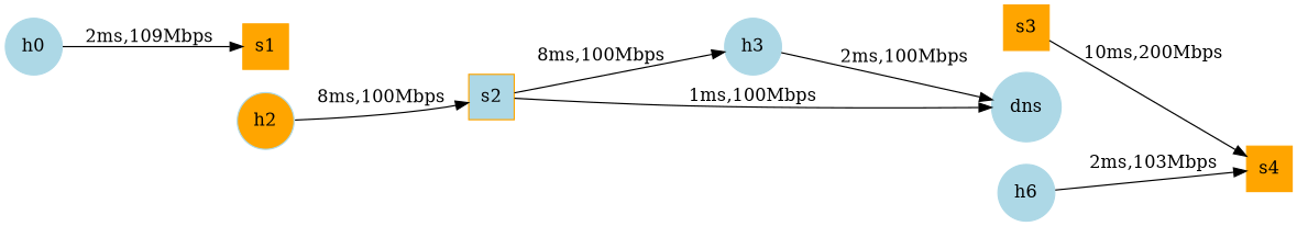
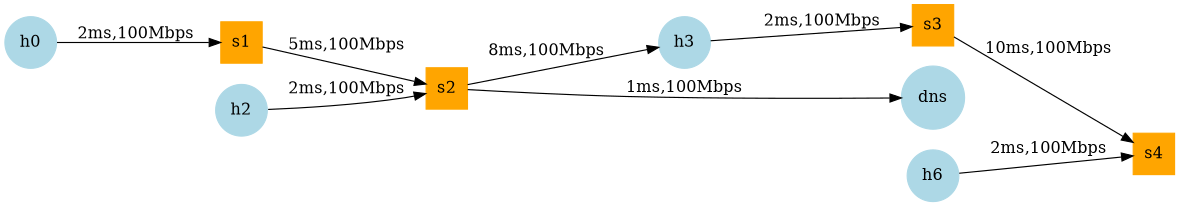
  digraph {
    rankdir=LR
    node [color=lightblue shape=circle style=filled]
    n1 [label=h0]
    n2 [color=orange label=s1 shape=square]
-   n3 [color=orange label=s2 shape=square fillcolor=lightblue]
-   n4 [label=h2 fillcolor=orange]
+   n3 [color=orange label=s2 shape=square]
+   n4 [label=h2]
    n5 [label=h3]
    n6 [label=dns]
    n7 [color=orange label=s3 shape=square]
    n8 [color=orange label=s4 shape=square]
    n9 [label=h6]
-   n1 -> n2 [label="2ms,109Mbps"]
+   n1 -> n2 [label="2ms,100Mbps"]
+   n2 -> n3 [label="5ms,100Mbps"]
    n3 -> n5 [label="8ms,100Mbps"]
    n3 -> n6 [label="1ms,100Mbps"]
-   n4 -> n3 [label="8ms,100Mbps"]
-   n5 -> n6 [label="2ms,100Mbps"]
-   n7 -> n8 [label="10ms,200Mbps"]
-   n9 -> n8 [label="2ms,103Mbps"]
+   n4 -> n3 [label="2ms,100Mbps"]
+   n5 -> n7 [label="2ms,100Mbps"]
+   n7 -> n8 [label="10ms,100Mbps"]
+   n9 -> n8 [label="2ms,100Mbps"]
  }
